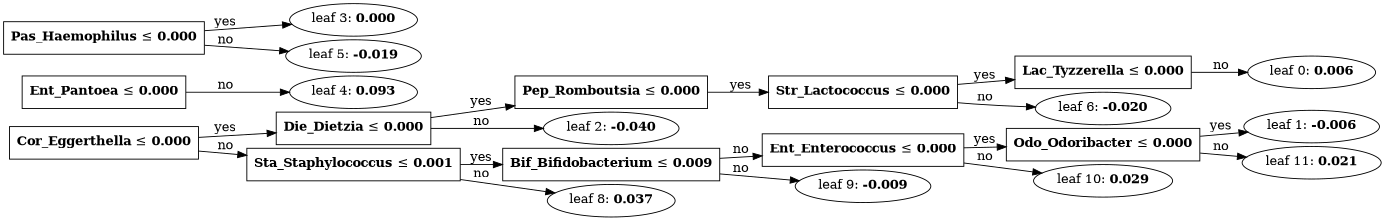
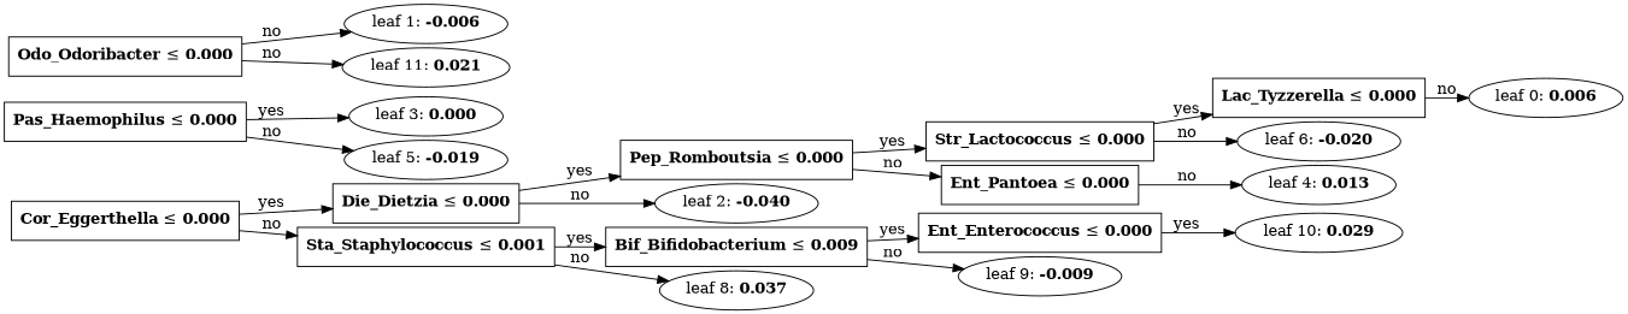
  digraph {
    nodesep=0.05
    rankdir=LR
    ranksep=0.3
    n1 [fillcolor=white label=<<B>Cor_Eggerthella</B> &#8804; <B>0.000</B>> shape=rectangle]
    n2 [fillcolor=white label=<<B>Die_Dietzia</B> &#8804; <B>0.000</B>> shape=rectangle]
    n3 [fillcolor=white label=<<B>Sta_Staphylococcus</B> &#8804; <B>0.001</B>> shape=rectangle]
    n4 [fillcolor=white label=<<B>Pep_Romboutsia</B> &#8804; <B>0.000</B>> shape=rectangle]
    n5 [label=<leaf 2: <B>-0.040</B>>]
    n6 [fillcolor=white label=<<B>Bif_Bifidobacterium</B> &#8804; <B>0.009</B>> shape=rectangle]
    n7 [label=<leaf 8: <B>0.037</B>>]
    n8 [fillcolor=white label=<<B>Str_Lactococcus</B> &#8804; <B>0.000</B>> shape=rectangle]
    n9 [fillcolor=white label=<<B>Ent_Pantoea</B> &#8804; <B>0.000</B>> shape=rectangle]
    n10 [fillcolor=white label=<<B>Lac_Tyzzerella</B> &#8804; <B>0.000</B>> shape=rectangle]
    n11 [label=<leaf 6: <B>-0.020</B>>]
-   n12 [label=<leaf 4: <B>0.093</B>>]
+   n12 [label=<leaf 4: <B>0.013</B>>]
    n13 [label=<leaf 0: <B>0.006</B>>]
    n14 [fillcolor=white label=<<B>Pas_Haemophilus</B> &#8804; <B>0.000</B>> shape=rectangle]
    n15 [label=<leaf 3: <B>0.000</B>>]
    n16 [label=<leaf 5: <B>-0.019</B>>]
    n17 [fillcolor=white label=<<B>Ent_Enterococcus</B> &#8804; <B>0.000</B>> shape=rectangle]
    n18 [label=<leaf 9: <B>-0.009</B>>]
    n19 [fillcolor=white label=<<B>Odo_Odoribacter</B> &#8804; <B>0.000</B>> shape=rectangle]
    n20 [label=<leaf 10: <B>0.029</B>>]
    n21 [label=<leaf 1: <B>-0.006</B>>]
    n22 [label=<leaf 11: <B>0.021</B>>]
    n1 -> n2 [label=yes]
    n1 -> n3 [label=no]
    n2 -> n4 [label=yes]
    n2 -> n5 [label=no]
    n3 -> n6 [label=yes]
    n3 -> n7 [label=no]
    n4 -> n8 [label=yes]
-   n6 -> n17 [label=no]
+   n4 -> n9 [label=no]
+   n6 -> n17 [label=yes]
    n6 -> n18 [label=no]
    n8 -> n10 [label=yes]
    n8 -> n11 [label=no]
    n9 -> n12 [label=no]
    n10 -> n13 [label=no]
    n14 -> n15 [label=yes]
    n14 -> n16 [label=no]
-   n17 -> n19 [label=yes]
-   n17 -> n20 [label=no]
-   n19 -> n21 [label=yes]
+   n17 -> n20 [label=yes]
+   n19 -> n21 [label=no]
    n19 -> n22 [label=no]
  }
